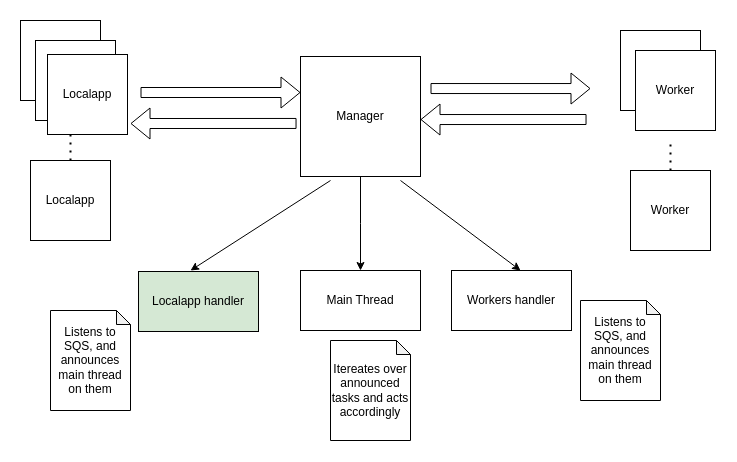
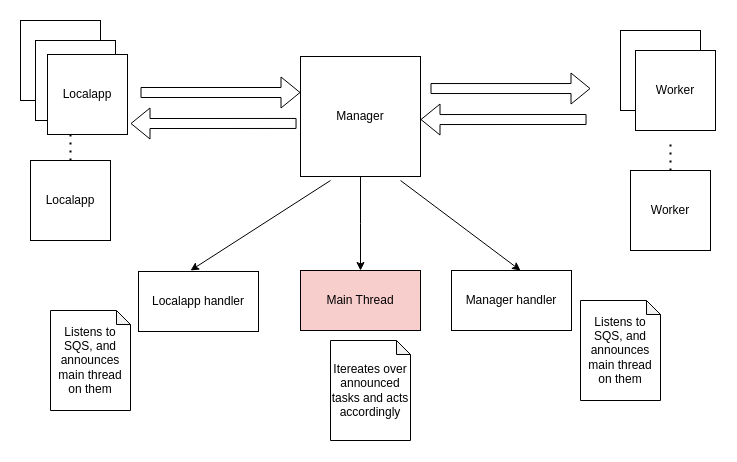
  <mxCell id="0" />
  <mxCell id="1" parent="0" />
  <mxCell id="2" style="edgeStyle=orthogonalEdgeStyle;rounded=0;orthogonalLoop=1;jettySize=auto;html=1;" edge="1" parent="1" source="3"><mxGeometry relative="1" as="geometry"><mxPoint x="360" y="270" as="targetPoint" /></mxGeometry></mxCell>
  <mxCell id="3" value="Manager" style="whiteSpace=wrap;html=1;aspect=fixed;" vertex="1" parent="1"><mxGeometry x="300" y="56" width="120" height="120" as="geometry" /></mxCell>
  <mxCell id="4" value="Localapp" style="whiteSpace=wrap;html=1;aspect=fixed;" vertex="1" parent="1"><mxGeometry x="20" y="20" width="80" height="80" as="geometry" /></mxCell>
  <mxCell id="5" value="Localapp" style="whiteSpace=wrap;html=1;aspect=fixed;" vertex="1" parent="1"><mxGeometry x="35" y="40" width="80" height="80" as="geometry" /></mxCell>
  <mxCell id="6" value="Localapp" style="whiteSpace=wrap;html=1;aspect=fixed;" vertex="1" parent="1"><mxGeometry x="47" y="54" width="80" height="80" as="geometry" /></mxCell>
  <mxCell id="7" value="" style="endArrow=none;dashed=1;html=1;dashPattern=1 3;strokeWidth=2;rounded=0;" edge="1" parent="1"><mxGeometry width="50" height="50" relative="1" as="geometry"><mxPoint x="70" y="160" as="sourcePoint" /><mxPoint x="70" y="134" as="targetPoint" /></mxGeometry></mxCell>
  <mxCell id="8" value="Localapp" style="whiteSpace=wrap;html=1;aspect=fixed;" vertex="1" parent="1"><mxGeometry x="30" y="160" width="80" height="80" as="geometry" /></mxCell>
  <mxCell id="9" value="" style="shape=flexArrow;endArrow=classic;html=1;rounded=0;" edge="1" parent="1"><mxGeometry width="50" height="50" relative="1" as="geometry"><mxPoint x="140" y="92" as="sourcePoint" /><mxPoint x="300" y="92" as="targetPoint" /></mxGeometry></mxCell>
  <mxCell id="10" value="" style="shape=flexArrow;endArrow=classic;html=1;rounded=0;exitX=-0.033;exitY=0.558;exitDx=0;exitDy=0;exitPerimeter=0;" edge="1" parent="1" source="3"><mxGeometry width="50" height="50" relative="1" as="geometry"><mxPoint x="340" y="300" as="sourcePoint" /><mxPoint x="130" y="123" as="targetPoint" /></mxGeometry></mxCell>
  <mxCell id="11" value="" style="shape=flexArrow;endArrow=classic;html=1;rounded=0;" edge="1" parent="1"><mxGeometry width="50" height="50" relative="1" as="geometry"><mxPoint x="430" y="88.04" as="sourcePoint" /><mxPoint x="590" y="88.04" as="targetPoint" /></mxGeometry></mxCell>
  <mxCell id="12" value="" style="shape=flexArrow;endArrow=classic;html=1;rounded=0;exitX=-0.033;exitY=0.558;exitDx=0;exitDy=0;exitPerimeter=0;" edge="1" parent="1"><mxGeometry width="50" height="50" relative="1" as="geometry"><mxPoint x="586.04" y="119" as="sourcePoint" /><mxPoint x="420" y="119.04" as="targetPoint" /></mxGeometry></mxCell>
  <mxCell id="13" value="Localapp" style="whiteSpace=wrap;html=1;aspect=fixed;" vertex="1" parent="1"><mxGeometry x="620" y="30" width="80" height="80" as="geometry" /></mxCell>
  <mxCell id="14" value="Worker" style="whiteSpace=wrap;html=1;aspect=fixed;" vertex="1" parent="1"><mxGeometry x="635" y="50" width="80" height="80" as="geometry" /></mxCell>
  <mxCell id="15" value="" style="endArrow=none;dashed=1;html=1;dashPattern=1 3;strokeWidth=2;rounded=0;" edge="1" parent="1"><mxGeometry width="50" height="50" relative="1" as="geometry"><mxPoint x="670" y="170" as="sourcePoint" /><mxPoint x="670" y="144" as="targetPoint" /></mxGeometry></mxCell>
  <mxCell id="16" value="Worker" style="whiteSpace=wrap;html=1;aspect=fixed;" vertex="1" parent="1"><mxGeometry x="630" y="170" width="80" height="80" as="geometry" /></mxCell>
  <mxCell id="17" value="" style="endArrow=classic;html=1;rounded=0;" edge="1" parent="1"><mxGeometry width="50" height="50" relative="1" as="geometry"><mxPoint x="330" y="180" as="sourcePoint" /><mxPoint x="190" y="270" as="targetPoint" /></mxGeometry></mxCell>
  <mxCell id="18" value="" style="endArrow=classic;html=1;rounded=0;" edge="1" parent="1"><mxGeometry width="50" height="50" relative="1" as="geometry"><mxPoint x="400" y="180" as="sourcePoint" /><mxPoint x="520" y="270" as="targetPoint" /></mxGeometry></mxCell>
- <mxCell id="19" value="Localapp handler" style="rounded=0;whiteSpace=wrap;html=1;fillColor=#d5e8d4;" vertex="1" parent="1"><mxGeometry x="138" y="271" width="120" height="60" as="geometry" /></mxCell>
- <mxCell id="20" value="Main Thread" style="rounded=0;whiteSpace=wrap;html=1;" vertex="1" parent="1"><mxGeometry x="300" y="270" width="120" height="60" as="geometry" /></mxCell>
- <mxCell id="21" value="Workers handler" style="rounded=0;whiteSpace=wrap;html=1;" vertex="1" parent="1"><mxGeometry x="451" y="270" width="120" height="60" as="geometry" /></mxCell>
+ <mxCell id="19" value="Localapp handler" style="rounded=0;whiteSpace=wrap;html=1;" vertex="1" parent="1"><mxGeometry x="138" y="271" width="120" height="60" as="geometry" /></mxCell>
+ <mxCell id="20" value="Main Thread" style="rounded=0;whiteSpace=wrap;html=1;fillColor=#f8cecc;" vertex="1" parent="1"><mxGeometry x="300" y="270" width="120" height="60" as="geometry" /></mxCell>
+ <mxCell id="21" value="Manager handler" style="rounded=0;whiteSpace=wrap;html=1;" vertex="1" parent="1"><mxGeometry x="451" y="270" width="120" height="60" as="geometry" /></mxCell>
  <mxCell id="22" value="Listens to SQS, and announces main thread on them" style="shape=note;whiteSpace=wrap;html=1;backgroundOutline=1;darkOpacity=0.05;size=14;" vertex="1" parent="1"><mxGeometry x="50" y="310" width="80" height="100" as="geometry" /></mxCell>
  <mxCell id="23" value="Listens to SQS, and announces main thread on them" style="shape=note;whiteSpace=wrap;html=1;backgroundOutline=1;darkOpacity=0.05;size=14;" vertex="1" parent="1"><mxGeometry x="580" y="300" width="80" height="100" as="geometry" /></mxCell>
  <mxCell id="24" value="Itereates over announced tasks and acts accordingly" style="shape=note;whiteSpace=wrap;html=1;backgroundOutline=1;darkOpacity=0.05;size=14;" vertex="1" parent="1"><mxGeometry x="330" y="340" width="80" height="100" as="geometry" /></mxCell>
